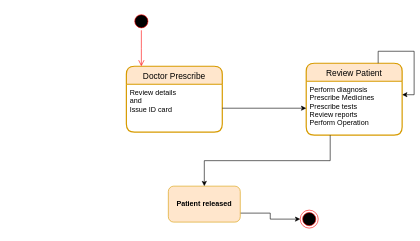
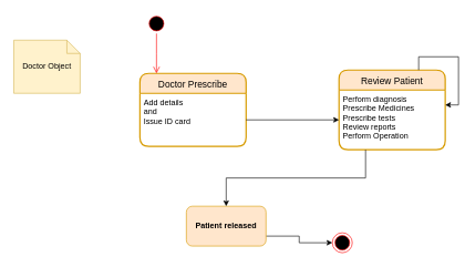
  <mxCell id="0" />
  <mxCell id="1" parent="0" />
+ <mxCell id="2" value="Doctor Object" style="shape=note;size=20;whiteSpace=wrap;html=1;fillColor=#fff2cc;strokeColor=#d6b656;" vertex="1" parent="1"><mxGeometry x="20" y="60" width="100" height="80" as="geometry" /></mxCell>
  <mxCell id="3" value="Doctor Prescribe" style="swimlane;childLayout=stackLayout;horizontal=1;startSize=30;horizontalStack=0;rounded=1;fontSize=14;fontStyle=0;strokeWidth=2;resizeParent=0;resizeLast=1;shadow=0;dashed=0;align=center;fillColor=#ffe6cc;strokeColor=#d79b00;" vertex="1" parent="1"><mxGeometry x="210" y="110" width="160" height="110" as="geometry" /></mxCell>
- <mxCell id="4" value="Review details &#10;and&#10;Issue ID card" style="align=left;strokeColor=none;fillColor=none;spacingLeft=4;fontSize=12;verticalAlign=top;resizable=0;rotatable=0;part=1;" vertex="1" parent="3"><mxGeometry y="30" width="160" height="80" as="geometry" /></mxCell>
+ <mxCell id="4" value="Add details &#10;and&#10;Issue ID card" style="align=left;strokeColor=none;fillColor=none;spacingLeft=4;fontSize=12;verticalAlign=top;resizable=0;rotatable=0;part=1;" vertex="1" parent="3"><mxGeometry y="30" width="160" height="80" as="geometry" /></mxCell>
  <mxCell id="5" value="Review Patient" style="swimlane;childLayout=stackLayout;horizontal=1;startSize=30;horizontalStack=0;rounded=1;fontSize=14;fontStyle=0;strokeWidth=2;resizeParent=0;resizeLast=1;shadow=0;dashed=0;align=center;fillColor=#ffe6cc;strokeColor=#d79b00;" vertex="1" parent="1"><mxGeometry x="510" y="105" width="160" height="120" as="geometry" /></mxCell>
  <mxCell id="6" value="Perform diagnosis&#10;Prescribe Medicines&#10;Prescribe tests&#10;Review reports&#10;Perform Operation" style="align=left;strokeColor=none;fillColor=none;spacingLeft=4;fontSize=12;verticalAlign=top;resizable=0;rotatable=0;part=1;" vertex="1" parent="5"><mxGeometry y="30" width="160" height="90" as="geometry" /></mxCell>
  <mxCell id="7" style="edgeStyle=orthogonalEdgeStyle;rounded=0;orthogonalLoop=1;jettySize=auto;html=1;exitX=0.75;exitY=0;exitDx=0;exitDy=0;entryX=1;entryY=0.25;entryDx=0;entryDy=0;" edge="1" parent="5" source="5" target="6"><mxGeometry relative="1" as="geometry" /></mxCell>
  <mxCell id="8" style="edgeStyle=orthogonalEdgeStyle;rounded=0;orthogonalLoop=1;jettySize=auto;html=1;exitX=1;exitY=0.75;exitDx=0;exitDy=0;" edge="1" parent="1" source="9" target="14"><mxGeometry relative="1" as="geometry" /></mxCell>
  <mxCell id="9" value="&lt;b&gt;Patient released&lt;/b&gt;" style="rounded=1;whiteSpace=wrap;html=1;fillColor=#ffe6cc;strokeColor=#d79b00;" vertex="1" parent="1"><mxGeometry x="280" y="310" width="120" height="60" as="geometry" /></mxCell>
  <mxCell id="10" value="" style="ellipse;html=1;shape=startState;fillColor=#000000;strokeColor=#ff0000;" vertex="1" parent="1"><mxGeometry x="220" y="20" width="30" height="30" as="geometry" /></mxCell>
  <mxCell id="11" value="" style="edgeStyle=orthogonalEdgeStyle;html=1;verticalAlign=bottom;endArrow=open;endSize=8;strokeColor=#ff0000;rounded=0;" edge="1" parent="1" source="10"><mxGeometry relative="1" as="geometry"><mxPoint x="235" y="110" as="targetPoint" /></mxGeometry></mxCell>
  <mxCell id="12" style="edgeStyle=orthogonalEdgeStyle;rounded=0;orthogonalLoop=1;jettySize=auto;html=1;exitX=1;exitY=0.5;exitDx=0;exitDy=0;entryX=0;entryY=0.5;entryDx=0;entryDy=0;" edge="1" parent="1" source="4" target="6"><mxGeometry relative="1" as="geometry" /></mxCell>
  <mxCell id="13" style="edgeStyle=orthogonalEdgeStyle;rounded=0;orthogonalLoop=1;jettySize=auto;html=1;exitX=0.25;exitY=1;exitDx=0;exitDy=0;" edge="1" parent="1" source="6" target="9"><mxGeometry relative="1" as="geometry" /></mxCell>
  <mxCell id="14" value="" style="ellipse;html=1;shape=endState;fillColor=#000000;strokeColor=#ff0000;" vertex="1" parent="1"><mxGeometry x="500" y="350" width="30" height="30" as="geometry" /></mxCell>
